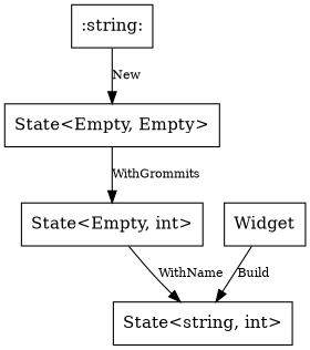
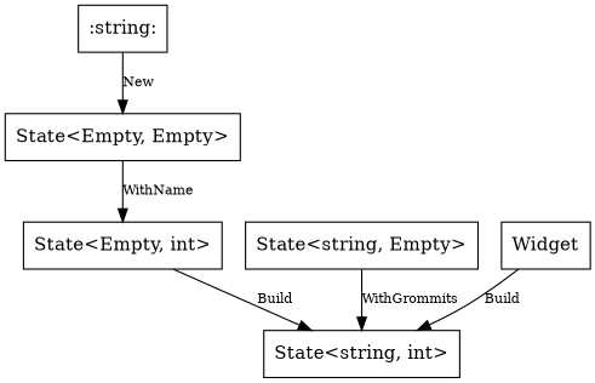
  digraph {
    node [shape=rect]
    edge [fontsize=10]
    n1 [label=":string:"]
    "State<Empty, Empty>"
    "State<Empty, int>"
+   "State<string, Empty>"
    "State<string, int>"
    Widget
    n1 -> "State<Empty, Empty>" [label=New]
-   "State<Empty, Empty>" -> "State<Empty, int>" [label=WithGrommits]
-   "State<Empty, int>" -> "State<string, int>" [label=WithName]
+   "State<Empty, Empty>" -> "State<Empty, int>" [label=WithName]
+   "State<Empty, int>" -> "State<string, int>" [label=Build]
+   "State<string, Empty>" -> "State<string, int>" [label=WithGrommits]
    Widget -> "State<string, int>" [label=Build]
  }
